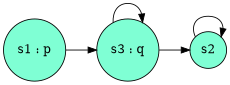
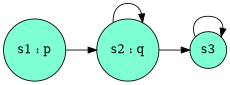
  digraph {
    rankdir=LR
    node [fillcolor=aquamarine shape=circle style=filled]
    n1 [label="s1 : p"]
-   n2 [label="s3 : q"]
-   n3 [label=s2]
+   n2 [label="s2 : q"]
+   n3 [label=s3]
    n1 -> n2
    n2 -> n2
    n2 -> n3
    n3 -> n3
  }
